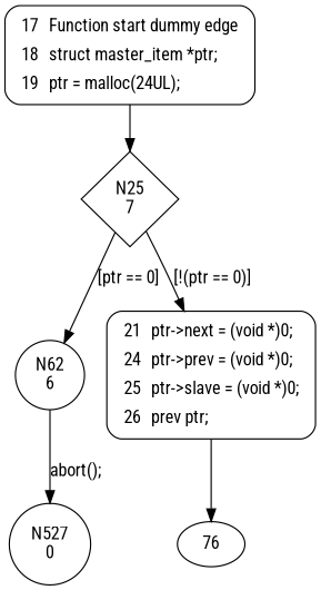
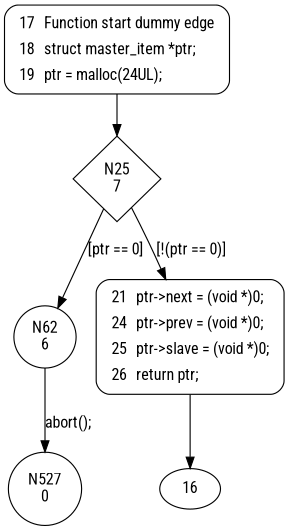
  digraph {
    fontname="Roboto Condensed"
    node [fontname="Roboto Condensed" shape=circle]
    edge [fontname="Roboto Condensed"]
    n1 [label="N25\n7" shape=diamond]
    n2 [label="N62\n6"]
-   n3 [fillcolor=white label=<<table border="0" cellborder="0" cellpadding="3" bgcolor="white"><tr><td align="right">21</td><td align="left">ptr-&gt;next = (void *)0;</td></tr><tr><td align="right">24</td><td align="left">ptr-&gt;prev = (void *)0;</td></tr><tr><td align="right">25</td><td align="left">ptr-&gt;slave = (void *)0;</td></tr><tr><td align="right">26</td><td align="left">prev ptr;</td></tr></table>> penwidth=1 shape=Mrecord style="filled,bold"]
+   n3 [fillcolor=white label=<<table border="0" cellborder="0" cellpadding="3" bgcolor="white"><tr><td align="right">21</td><td align="left">ptr-&gt;next = (void *)0;</td></tr><tr><td align="right">24</td><td align="left">ptr-&gt;prev = (void *)0;</td></tr><tr><td align="right">25</td><td align="left">ptr-&gt;slave = (void *)0;</td></tr><tr><td align="right">26</td><td align="left">return ptr;</td></tr></table>> penwidth=1 shape=Mrecord style="filled,bold"]
    n4 [label="N527\n0"]
-   16 [label=76 shape=""]
+   16 [shape=""]
    n6 [fillcolor=white label=<<table border="0" cellborder="0" cellpadding="3" bgcolor="white"><tr><td align="right">17</td><td align="left">Function start dummy edge</td></tr><tr><td align="right">18</td><td align="left">struct master_item *ptr;</td></tr><tr><td align="right">19</td><td align="left">ptr = malloc(24UL);</td></tr></table>> penwidth=1 shape=Mrecord style="filled,bold"]
    n1 -> n2 [label="[ptr == 0]"]
    n1 -> n3 [label="[!(ptr == 0)]"]
    n2 -> n4 [label="abort();"]
    n3 -> 16
    n6 -> n1
  }
